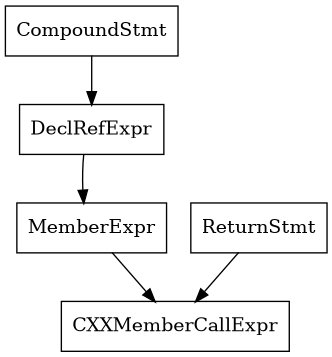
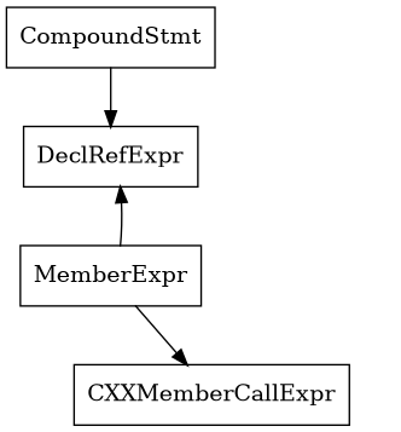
  digraph {
    node [shape=record]
    n1 [label="{CompoundStmt}"]
    n2 [label="{DeclRefExpr}"]
-   n3 [label="{ReturnStmt}"]
    n4 [label="{CXXMemberCallExpr}"]
    n5 [label="{MemberExpr}"]
    n1 -> n2
-   n3 -> n4
-   n2 -> n5
+   n5 -> n2
    n5 -> n4
  }
